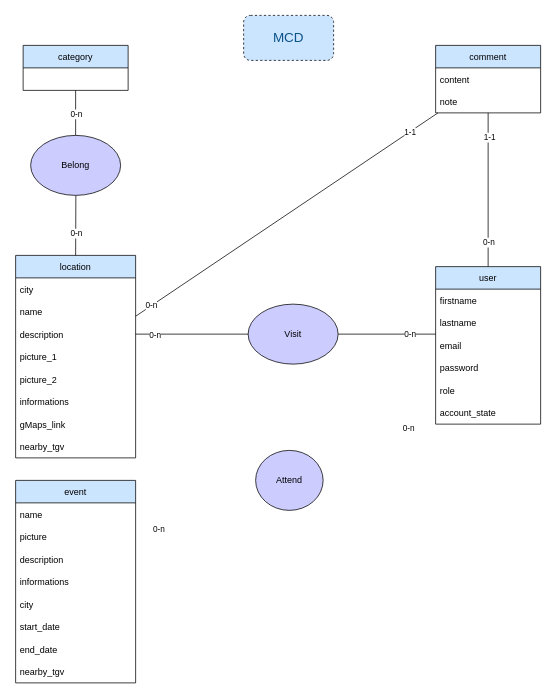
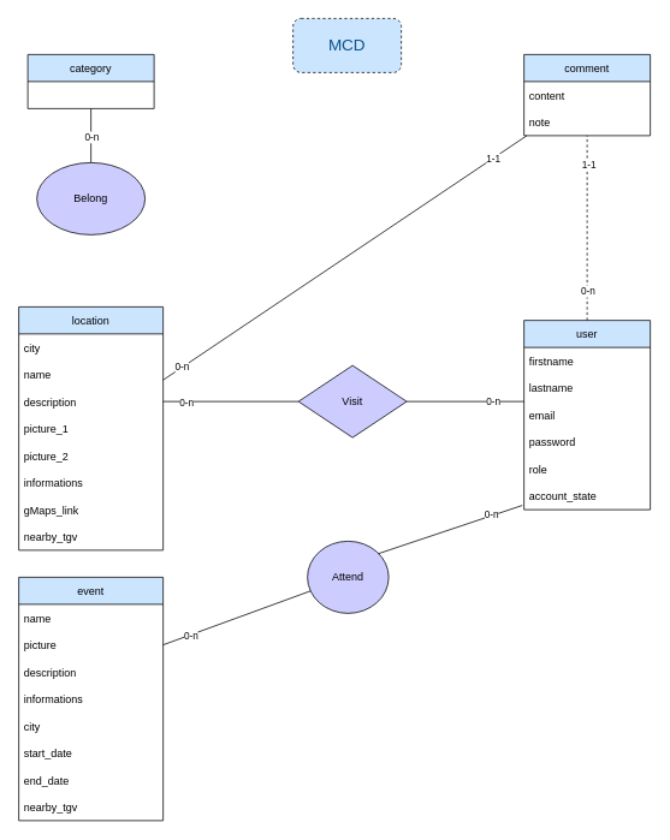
  <mxCell id="0" />
  <mxCell id="1" parent="0" />
  <mxCell id="2" style="edgeStyle=none;html=1;endArrow=none;endFill=0;" parent="1" source="5" target="26" edge="1"><mxGeometry relative="1" as="geometry" /></mxCell>
  <mxCell id="3" value="0-n" style="edgeLabel;html=1;align=center;verticalAlign=middle;resizable=0;points=[];" parent="2" vertex="1" connectable="0"><mxGeometry x="-0.898" y="1" relative="1" as="geometry"><mxPoint as="offset" /></mxGeometry></mxCell>
  <mxCell id="4" value="1-1" style="edgeLabel;html=1;align=center;verticalAlign=middle;resizable=0;points=[];" parent="2" vertex="1" connectable="0"><mxGeometry x="0.812" relative="1" as="geometry"><mxPoint as="offset" /></mxGeometry></mxCell>
  <mxCell id="5" value="location" style="swimlane;fontStyle=0;childLayout=stackLayout;horizontal=1;startSize=30;horizontalStack=0;resizeParent=1;resizeParentMax=0;resizeLast=0;collapsible=1;marginBottom=0;fillColor=#CCE5FF;fontColor=#000000;" parent="1" vertex="1"><mxGeometry x="20" y="340" width="160" height="270" as="geometry"><mxRectangle x="30" width="70" height="30" as="alternateBounds" /></mxGeometry></mxCell>
  <mxCell id="6" value="city" style="text;strokeColor=none;fillColor=none;align=left;verticalAlign=middle;spacingLeft=4;spacingRight=4;overflow=hidden;points=[[0,0.5],[1,0.5]];portConstraint=eastwest;rotatable=0;" vertex="1" parent="5"><mxGeometry y="30" width="160" height="30" as="geometry" /></mxCell>
  <mxCell id="7" value="name" style="text;strokeColor=none;fillColor=none;align=left;verticalAlign=middle;spacingLeft=4;spacingRight=4;overflow=hidden;points=[[0,0.5],[1,0.5]];portConstraint=eastwest;rotatable=0;" parent="5" vertex="1"><mxGeometry y="60" width="160" height="30" as="geometry" /></mxCell>
  <mxCell id="8" value="description" style="text;strokeColor=none;fillColor=none;align=left;verticalAlign=middle;spacingLeft=4;spacingRight=4;overflow=hidden;points=[[0,0.5],[1,0.5]];portConstraint=eastwest;rotatable=0;" parent="5" vertex="1"><mxGeometry y="90" width="160" height="30" as="geometry" /></mxCell>
  <mxCell id="9" value="picture_1" style="text;strokeColor=none;fillColor=none;align=left;verticalAlign=middle;spacingLeft=4;spacingRight=4;overflow=hidden;points=[[0,0.5],[1,0.5]];portConstraint=eastwest;rotatable=0;" parent="5" vertex="1"><mxGeometry y="120" width="160" height="30" as="geometry" /></mxCell>
  <mxCell id="10" value="picture_2" style="text;strokeColor=none;fillColor=none;align=left;verticalAlign=middle;spacingLeft=4;spacingRight=4;overflow=hidden;points=[[0,0.5],[1,0.5]];portConstraint=eastwest;rotatable=0;" parent="5" vertex="1"><mxGeometry y="150" width="160" height="30" as="geometry" /></mxCell>
  <mxCell id="11" value="informations" style="text;strokeColor=none;fillColor=none;align=left;verticalAlign=middle;spacingLeft=4;spacingRight=4;overflow=hidden;points=[[0,0.5],[1,0.5]];portConstraint=eastwest;rotatable=0;" parent="5" vertex="1"><mxGeometry y="180" width="160" height="30" as="geometry" /></mxCell>
  <mxCell id="12" value="gMaps_link" style="text;strokeColor=none;fillColor=none;align=left;verticalAlign=middle;spacingLeft=4;spacingRight=4;overflow=hidden;points=[[0,0.5],[1,0.5]];portConstraint=eastwest;rotatable=0;" vertex="1" parent="5"><mxGeometry y="210" width="160" height="30" as="geometry" /></mxCell>
  <mxCell id="13" value="nearby_tgv" style="text;strokeColor=none;fillColor=none;align=left;verticalAlign=middle;spacingLeft=4;spacingRight=4;overflow=hidden;points=[[0,0.5],[1,0.5]];portConstraint=eastwest;rotatable=0;" vertex="1" parent="5"><mxGeometry y="240" width="160" height="30" as="geometry" /></mxCell>
- <mxCell id="14" style="edgeStyle=none;html=1;exitX=0.5;exitY=0;exitDx=0;exitDy=0;endArrow=none;endFill=0;" parent="1" source="17" target="28" edge="1"><mxGeometry relative="1" as="geometry"><mxPoint x="464" y="250" as="sourcePoint" /></mxGeometry></mxCell>
+ <mxCell id="14" style="edgeStyle=none;html=1;exitX=0.5;exitY=0;exitDx=0;exitDy=0;endArrow=none;endFill=0;dashed=1;" parent="1" source="17" target="28" edge="1"><mxGeometry relative="1" as="geometry"><mxPoint x="464" y="250" as="sourcePoint" /></mxGeometry></mxCell>
  <mxCell id="15" value="1-1" style="edgeLabel;html=1;align=center;verticalAlign=middle;resizable=0;points=[];" parent="14" vertex="1" connectable="0"><mxGeometry x="0.685" y="-1" relative="1" as="geometry"><mxPoint as="offset" /></mxGeometry></mxCell>
  <mxCell id="16" value="0-n" style="edgeLabel;html=1;align=center;verticalAlign=middle;resizable=0;points=[];" parent="14" vertex="1" connectable="0"><mxGeometry x="-0.682" relative="1" as="geometry"><mxPoint as="offset" /></mxGeometry></mxCell>
  <mxCell id="17" value="user" style="swimlane;fontStyle=0;childLayout=stackLayout;horizontal=1;startSize=30;horizontalStack=0;resizeParent=1;resizeParentMax=0;resizeLast=0;collapsible=1;marginBottom=0;fillColor=#CCE5FF;fontColor=#000000;" parent="1" vertex="1"><mxGeometry x="580" y="355" width="140" height="210" as="geometry" /></mxCell>
  <mxCell id="18" value="firstname" style="text;strokeColor=none;fillColor=none;align=left;verticalAlign=middle;spacingLeft=4;spacingRight=4;overflow=hidden;points=[[0,0.5],[1,0.5]];portConstraint=eastwest;rotatable=0;" parent="17" vertex="1"><mxGeometry y="30" width="140" height="30" as="geometry" /></mxCell>
  <mxCell id="19" value="lastname" style="text;strokeColor=none;fillColor=none;align=left;verticalAlign=middle;spacingLeft=4;spacingRight=4;overflow=hidden;points=[[0,0.5],[1,0.5]];portConstraint=eastwest;rotatable=0;" parent="17" vertex="1"><mxGeometry y="60" width="140" height="30" as="geometry" /></mxCell>
  <mxCell id="20" value="email" style="text;strokeColor=none;fillColor=none;align=left;verticalAlign=middle;spacingLeft=4;spacingRight=4;overflow=hidden;points=[[0,0.5],[1,0.5]];portConstraint=eastwest;rotatable=0;" parent="17" vertex="1"><mxGeometry y="90" width="140" height="30" as="geometry" /></mxCell>
  <mxCell id="21" value="password" style="text;strokeColor=none;fillColor=none;align=left;verticalAlign=middle;spacingLeft=4;spacingRight=4;overflow=hidden;points=[[0,0.5],[1,0.5]];portConstraint=eastwest;rotatable=0;" parent="17" vertex="1"><mxGeometry y="120" width="140" height="30" as="geometry" /></mxCell>
  <mxCell id="22" value="role" style="text;strokeColor=none;fillColor=none;align=left;verticalAlign=middle;spacingLeft=4;spacingRight=4;overflow=hidden;points=[[0,0.5],[1,0.5]];portConstraint=eastwest;rotatable=0;" parent="17" vertex="1"><mxGeometry y="150" width="140" height="30" as="geometry" /></mxCell>
  <mxCell id="23" value="account_state" style="text;strokeColor=none;fillColor=none;align=left;verticalAlign=middle;spacingLeft=4;spacingRight=4;overflow=hidden;points=[[0,0.5],[1,0.5]];portConstraint=eastwest;rotatable=0;" parent="17" vertex="1"><mxGeometry y="180" width="140" height="30" as="geometry" /></mxCell>
  <mxCell id="24" style="edgeStyle=none;html=1;exitX=1;exitY=0.5;exitDx=0;exitDy=0;startArrow=none;endArrow=none;endFill=0;" parent="1" source="36" edge="1"><mxGeometry relative="1" as="geometry"><mxPoint x="580" y="445" as="targetPoint" /></mxGeometry></mxCell>
  <mxCell id="25" value="0-n" style="edgeLabel;html=1;align=center;verticalAlign=middle;resizable=0;points=[];" parent="24" vertex="1" connectable="0"><mxGeometry x="0.733" y="1" relative="1" as="geometry"><mxPoint x="-18" as="offset" /></mxGeometry></mxCell>
  <mxCell id="26" value="comment" style="swimlane;fontStyle=0;childLayout=stackLayout;horizontal=1;startSize=30;horizontalStack=0;resizeParent=1;resizeParentMax=0;resizeLast=0;collapsible=1;marginBottom=0;fillColor=#CCE5FF;fontColor=#000000;" parent="1" vertex="1"><mxGeometry x="580" y="60" width="140" height="90" as="geometry" /></mxCell>
  <mxCell id="27" value="content" style="text;strokeColor=none;fillColor=none;align=left;verticalAlign=middle;spacingLeft=4;spacingRight=4;overflow=hidden;points=[[0,0.5],[1,0.5]];portConstraint=eastwest;rotatable=0;" parent="26" vertex="1"><mxGeometry y="30" width="140" height="30" as="geometry" /></mxCell>
  <mxCell id="28" value="note" style="text;strokeColor=none;fillColor=none;align=left;verticalAlign=middle;spacingLeft=4;spacingRight=4;overflow=hidden;points=[[0,0.5],[1,0.5]];portConstraint=eastwest;rotatable=0;" parent="26" vertex="1"><mxGeometry y="60" width="140" height="30" as="geometry" /></mxCell>
- <mxCell id="29" style="edgeStyle=none;html=1;entryX=0.5;entryY=0;entryDx=0;entryDy=0;startArrow=none;endArrow=none;endFill=0;" parent="1" source="33" target="5" edge="1"><mxGeometry relative="1" as="geometry" /></mxCell>
- <mxCell id="30" value="0-n" style="edgeLabel;html=1;align=center;verticalAlign=middle;resizable=0;points=[];" parent="29" vertex="1" connectable="0"><mxGeometry x="0.81" y="1" relative="1" as="geometry"><mxPoint x="-1" y="-22" as="offset" /></mxGeometry></mxCell>
  <mxCell id="31" value="category" style="swimlane;fontStyle=0;childLayout=stackLayout;horizontal=1;startSize=30;horizontalStack=0;resizeParent=1;resizeParentMax=0;resizeLast=0;collapsible=1;marginBottom=0;fillColor=#CCE5FF;fontColor=#000000;" parent="1" vertex="1"><mxGeometry x="30" y="60" width="140" height="60" as="geometry" /></mxCell>
  <mxCell id="32" value="name" style="text;strokeColor=none;fillColor=none;align=left;verticalAlign=middle;spacingLeft=4;spacingRight=4;overflow=hidden;points=[[0,0.5],[1,0.5]];portConstraint=eastwest;rotatable=0;fontColor=#FFFFFF;labelBackgroundColor=none;" parent="31" vertex="1"><mxGeometry y="30" width="140" height="30" as="geometry" /></mxCell>
  <mxCell id="33" value="&lt;font color=&quot;#000000&quot;&gt;Belong&lt;/font&gt;" style="ellipse;whiteSpace=wrap;html=1;fillColor=#CCCCFF;" vertex="1" parent="1"><mxGeometry x="40" y="180" width="120" height="80" as="geometry" /></mxCell>
  <mxCell id="34" value="" style="edgeStyle=none;html=1;entryX=0.5;entryY=0;entryDx=0;entryDy=0;endArrow=none;" edge="1" parent="1" source="32" target="33"><mxGeometry relative="1" as="geometry"><mxPoint x="100" y="110" as="sourcePoint" /><mxPoint x="90" y="330" as="targetPoint" /></mxGeometry></mxCell>
  <mxCell id="35" value="0-n" style="edgeLabel;html=1;align=center;verticalAlign=middle;resizable=0;points=[];" vertex="1" connectable="0" parent="34"><mxGeometry x="-0.836" y="-1" relative="1" as="geometry"><mxPoint x="1" y="26" as="offset" /></mxGeometry></mxCell>
- <mxCell id="36" value="&lt;font color=&quot;#000000&quot;&gt;Visit&lt;/font&gt;" style="ellipse;whiteSpace=wrap;html=1;fillColor=#CCCCFF;" vertex="1" parent="1"><mxGeometry x="330" y="405" width="120" height="80" as="geometry" /></mxCell>
+ <mxCell id="36" value="&lt;font color=&quot;#000000&quot;&gt;Visit&lt;/font&gt;" style="rhombus;whiteSpace=wrap;html=1;fillColor=#CCCCFF;" vertex="1" parent="1"><mxGeometry x="330" y="405" width="120" height="80" as="geometry" /></mxCell>
  <mxCell id="37" value="" style="edgeStyle=none;html=1;exitX=1;exitY=0.5;exitDx=0;exitDy=0;entryX=0;entryY=0.5;entryDx=0;entryDy=0;endArrow=none;" edge="1" parent="1" source="8" target="36"><mxGeometry relative="1" as="geometry"><mxPoint x="180" y="445" as="sourcePoint" /><mxPoint x="580" y="445" as="targetPoint" /></mxGeometry></mxCell>
  <mxCell id="38" value="0-n" style="edgeLabel;html=1;align=center;verticalAlign=middle;resizable=0;points=[];" vertex="1" connectable="0" parent="37"><mxGeometry x="-0.682" relative="1" as="geometry"><mxPoint x="1" as="offset" /></mxGeometry></mxCell>
  <mxCell id="39" value="event" style="swimlane;fontStyle=0;childLayout=stackLayout;horizontal=1;startSize=30;horizontalStack=0;resizeParent=1;resizeParentMax=0;resizeLast=0;collapsible=1;marginBottom=0;fillColor=#CCE5FF;fontColor=#000000;" vertex="1" parent="1"><mxGeometry x="20" y="640" width="160" height="270" as="geometry" /></mxCell>
  <mxCell id="40" value="name" style="text;strokeColor=none;fillColor=none;align=left;verticalAlign=middle;spacingLeft=4;spacingRight=4;overflow=hidden;points=[[0,0.5],[1,0.5]];portConstraint=eastwest;rotatable=0;" vertex="1" parent="39"><mxGeometry y="30" width="160" height="30" as="geometry" /></mxCell>
  <mxCell id="41" value="picture" style="text;strokeColor=none;fillColor=none;align=left;verticalAlign=middle;spacingLeft=4;spacingRight=4;overflow=hidden;points=[[0,0.5],[1,0.5]];portConstraint=eastwest;rotatable=0;" vertex="1" parent="39"><mxGeometry y="60" width="160" height="30" as="geometry" /></mxCell>
  <mxCell id="42" value="description" style="text;strokeColor=none;fillColor=none;align=left;verticalAlign=middle;spacingLeft=4;spacingRight=4;overflow=hidden;points=[[0,0.5],[1,0.5]];portConstraint=eastwest;rotatable=0;" vertex="1" parent="39"><mxGeometry y="90" width="160" height="30" as="geometry" /></mxCell>
  <mxCell id="43" value="informations" style="text;strokeColor=none;fillColor=none;align=left;verticalAlign=middle;spacingLeft=4;spacingRight=4;overflow=hidden;points=[[0,0.5],[1,0.5]];portConstraint=eastwest;rotatable=0;" vertex="1" parent="39"><mxGeometry y="120" width="160" height="30" as="geometry" /></mxCell>
  <mxCell id="44" value="city" style="text;strokeColor=none;fillColor=none;align=left;verticalAlign=middle;spacingLeft=4;spacingRight=4;overflow=hidden;points=[[0,0.5],[1,0.5]];portConstraint=eastwest;rotatable=0;" vertex="1" parent="39"><mxGeometry y="150" width="160" height="30" as="geometry" /></mxCell>
  <mxCell id="45" value="start_date" style="text;strokeColor=none;fillColor=none;align=left;verticalAlign=middle;spacingLeft=4;spacingRight=4;overflow=hidden;points=[[0,0.5],[1,0.5]];portConstraint=eastwest;rotatable=0;" vertex="1" parent="39"><mxGeometry y="180" width="160" height="30" as="geometry" /></mxCell>
  <mxCell id="46" value="end_date" style="text;strokeColor=none;fillColor=none;align=left;verticalAlign=middle;spacingLeft=4;spacingRight=4;overflow=hidden;points=[[0,0.5],[1,0.5]];portConstraint=eastwest;rotatable=0;" vertex="1" parent="39"><mxGeometry y="210" width="160" height="30" as="geometry" /></mxCell>
  <mxCell id="47" value="nearby_tgv" style="text;strokeColor=none;fillColor=none;align=left;verticalAlign=middle;spacingLeft=4;spacingRight=4;overflow=hidden;points=[[0,0.5],[1,0.5]];portConstraint=eastwest;rotatable=0;" vertex="1" parent="39"><mxGeometry y="240" width="160" height="30" as="geometry" /></mxCell>
  <mxCell id="48" value="&lt;span style=&quot;color: rgb(11 , 83 , 138) ; font-size: 18px&quot;&gt;MCD&lt;/span&gt;" style="rounded=1;whiteSpace=wrap;html=1;fillColor=#CCE5FF;dashed=1;" vertex="1" parent="1"><mxGeometry x="324" y="20" width="120" height="60" as="geometry" /></mxCell>
+ <mxCell id="49" style="edgeStyle=none;html=1;entryX=-0.013;entryY=0.842;entryDx=0;entryDy=0;entryPerimeter=0;fontColor=#000000;endArrow=none;endFill=0;startArrow=none;exitX=0.667;exitY=0.25;exitDx=0;exitDy=0;exitPerimeter=0;" edge="1" parent="1" source="50" target="23"><mxGeometry relative="1" as="geometry"><mxPoint x="510" y="540" as="sourcePoint" /><Array as="points" /></mxGeometry></mxCell>
  <mxCell id="50" value="&lt;font color=&quot;#000000&quot;&gt;Attend&lt;/font&gt;" style="ellipse;whiteSpace=wrap;html=1;fillColor=#CCCCFF;" vertex="1" parent="1"><mxGeometry x="340" y="600" width="90" height="80" as="geometry" /></mxCell>
+ <mxCell id="51" value="" style="edgeStyle=none;html=1;exitX=1;exitY=0.5;exitDx=0;exitDy=0;fontColor=#000000;endArrow=none;endFill=0;" edge="1" parent="1" source="41" target="50"><mxGeometry relative="1" as="geometry"><mxPoint x="350" y="655" as="sourcePoint" /><mxPoint x="580.28" y="478.03" as="targetPoint" /><Array as="points" /></mxGeometry></mxCell>
  <mxCell id="52" value="0-n" style="edgeLabel;html=1;align=center;verticalAlign=middle;resizable=0;points=[];" vertex="1" connectable="0" parent="1"><mxGeometry x="200" y="575" as="geometry"><mxPoint x="10" y="129" as="offset" /></mxGeometry></mxCell>
  <mxCell id="53" value="0-n" style="edgeLabel;html=1;align=center;verticalAlign=middle;resizable=0;points=[];" vertex="1" connectable="0" parent="1"><mxGeometry x="224.75" y="340" as="geometry"><mxPoint x="319" y="229" as="offset" /></mxGeometry></mxCell>
